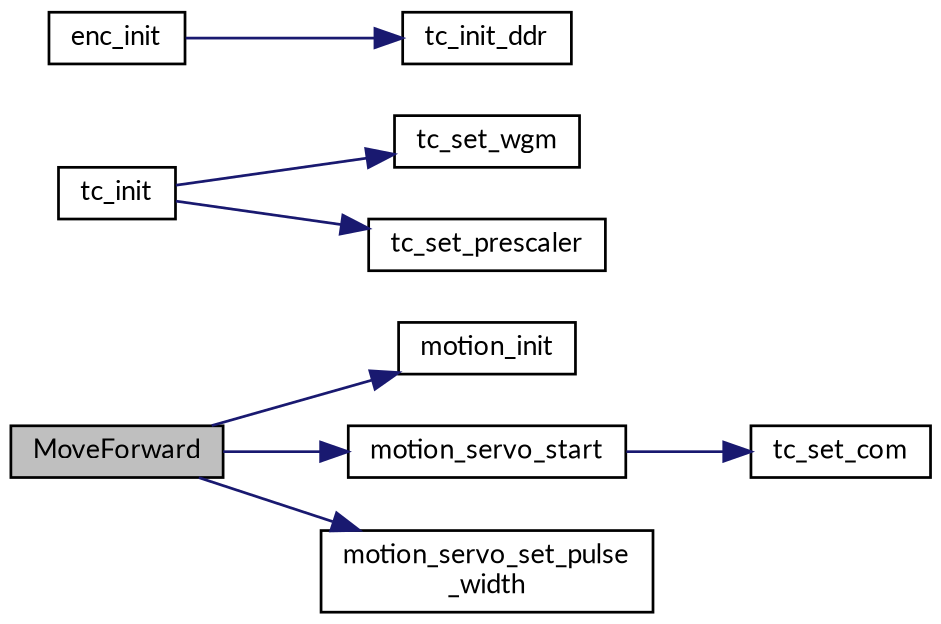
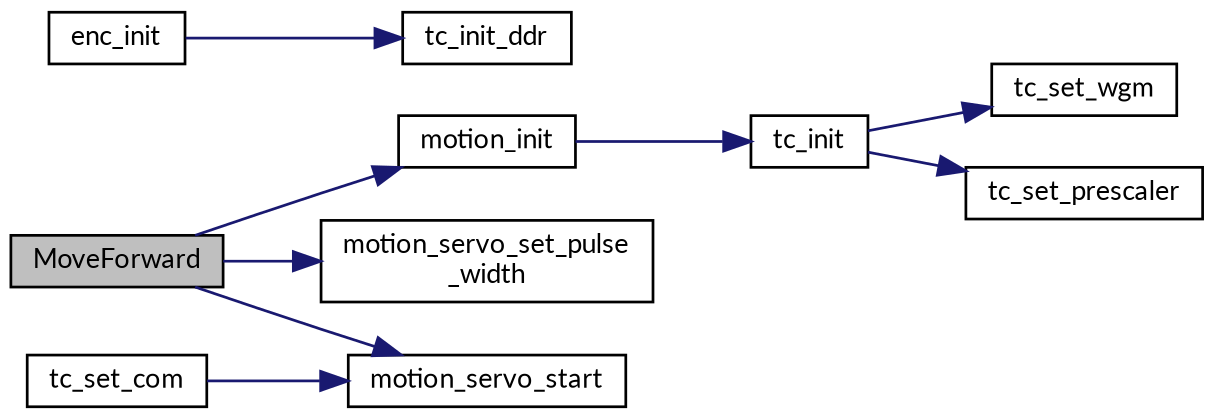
  digraph {
    fontname=Lato
    rankdir=LR
    node [color=black fillcolor=white fontname=Lato fontsize=10 shape=record style=filled]
    edge [color=midnightblue fontname=Lato fontsize=10 labelfontname=Helvetica labelfontsize=10 style=solid]
    n1 [fillcolor=grey75 fontcolor=black height=0.2 label=MoveForward width=0.4]
    n2 [height=0.2 label=motion_init width=0.4]
    n3 [height=0.2 label=motion_servo_start width=0.4]
    n4 [height=0.2 label="motion_servo_set_pulse\l_width" width=0.4]
    n5 [height=0.2 label=tc_init width=0.4]
    n6 [height=0.2 label=tc_set_com width=0.4]
    n7 [height=0.2 label=tc_set_wgm width=0.4]
    n8 [height=0.2 label=tc_set_prescaler width=0.4]
    n9 [height=0.2 label=enc_init width=0.4]
    n10 [height=0.2 label=tc_init_ddr width=0.4]
    n1 -> n2
    n1 -> n3
    n1 -> n4
-   n3 -> n6
+   n2 -> n5
+   n6 -> n3
    n5 -> n7
    n5 -> n8
    n9 -> n10
  }
